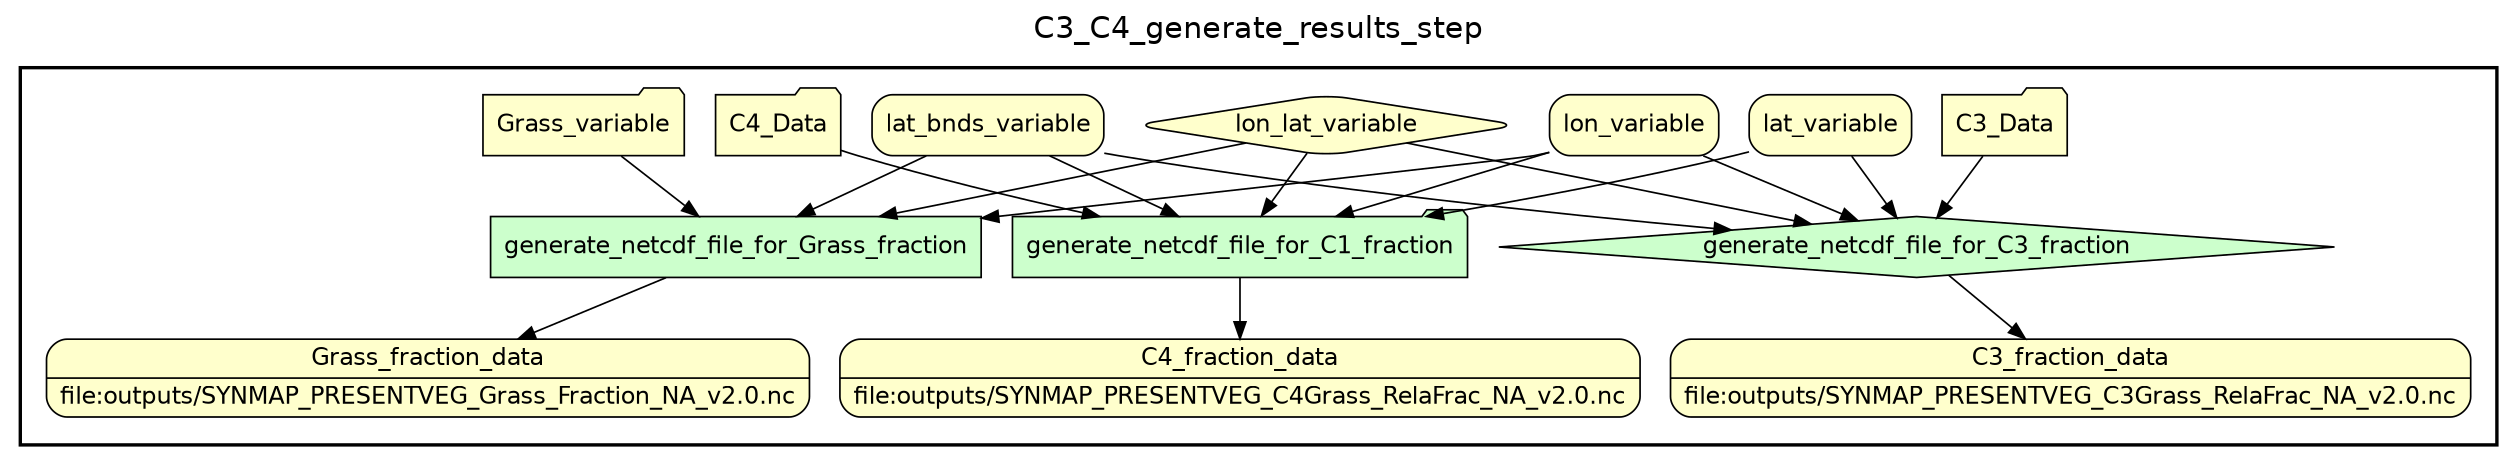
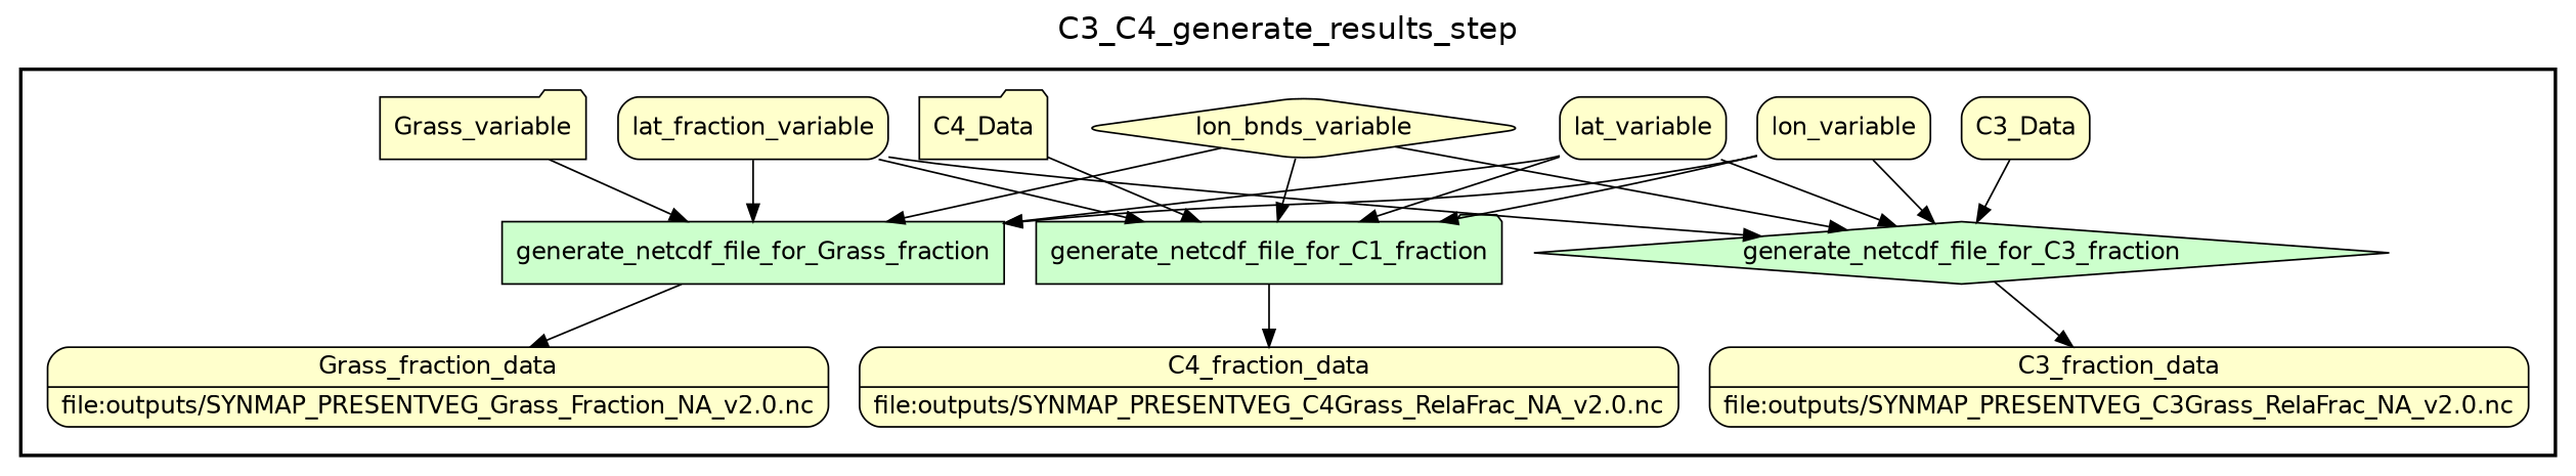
  digraph {
    fontname=Helvetica
    fontsize=18
    label=C3_C4_generate_results_step
    labelloc=t
    rankdir=TB
    node [fillcolor="#FFFFCC" fontname=Helvetica peripheries=1 shape=box style="rounded,filled"]
    generate_netcdf_file_for_C3_fraction [fillcolor="#CCFFCC" shape=diamond style=filled]
    n2 [label="{<f0> C3_fraction_data |<f1> file\:outputs/SYNMAP_PRESENTVEG_C3Grass_RelaFrac_NA_v2.0.nc}" rankdir=LR shape=record]
    n3 [fillcolor="#CCFFCC" label=generate_netcdf_file_for_C1_fraction shape=folder style=filled]
    n4 [label="{<f0> C4_fraction_data |<f1> file\:outputs/SYNMAP_PRESENTVEG_C4Grass_RelaFrac_NA_v2.0.nc}" rankdir=LR shape=record]
    generate_netcdf_file_for_Grass_fraction [fillcolor="#CCFFCC" style=filled]
    n6 [label="{<f0> Grass_fraction_data |<f1> file\:outputs/SYNMAP_PRESENTVEG_Grass_Fraction_NA_v2.0.nc}" rankdir=LR shape=record]
    lon_variable
    lat_variable
-   lon_bnds_variable [shape=diamond label=lon_lat_variable]
-   lat_bnds_variable
-   C3_Data [shape=folder]
+   lon_bnds_variable [shape=diamond]
+   lat_bnds_variable [label=lat_fraction_variable]
+   C3_Data
    C4_Data [shape=folder]
    Grass_variable [shape=folder]
    subgraph cluster_1 {
      color=black
      label=""
      penwidth=2
      subgraph cluster_2 {
        color=black
        label=""
        penwidth=0
        generate_netcdf_file_for_C3_fraction
        n2
        n3
        n4
        generate_netcdf_file_for_Grass_fraction
        n6
        lon_variable
        lat_variable
        lon_bnds_variable
        lat_bnds_variable
        C3_Data
        C4_Data
        Grass_variable
      }
    }
    generate_netcdf_file_for_C3_fraction -> n2
    n3 -> n4
    generate_netcdf_file_for_Grass_fraction -> n6
    lon_variable -> generate_netcdf_file_for_C3_fraction
    lon_variable -> n3
    lon_variable -> generate_netcdf_file_for_Grass_fraction
    lat_variable -> generate_netcdf_file_for_C3_fraction
    lat_variable -> n3
+   lat_variable -> generate_netcdf_file_for_Grass_fraction
    lon_bnds_variable -> generate_netcdf_file_for_C3_fraction
    lon_bnds_variable -> n3
    lon_bnds_variable -> generate_netcdf_file_for_Grass_fraction
    lat_bnds_variable -> generate_netcdf_file_for_C3_fraction
    lat_bnds_variable -> n3
    lat_bnds_variable -> generate_netcdf_file_for_Grass_fraction
    C3_Data -> generate_netcdf_file_for_C3_fraction
    C4_Data -> n3
    Grass_variable -> generate_netcdf_file_for_Grass_fraction
  }
